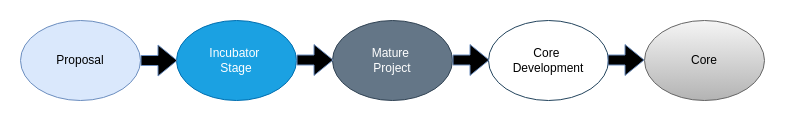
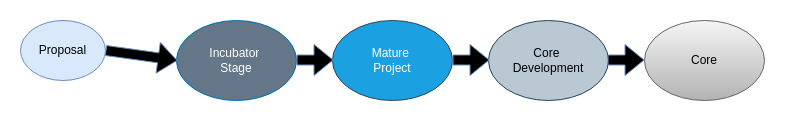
  <mxCell id="0" />
  <mxCell id="1" parent="0" />
- <mxCell id="2" value="Proposal" style="ellipse;whiteSpace=wrap;html=1;fillColor=#dae8fc;strokeColor=#6c8ebf;" vertex="1" parent="1"><mxGeometry x="20" y="20" width="120" height="80" as="geometry" /></mxCell>
+ <mxCell id="2" value="Proposal" style="ellipse;whiteSpace=wrap;html=1;fillColor=#dae8fc;strokeColor=#6c8ebf;" vertex="1" parent="1"><mxGeometry x="20" y="20" width="85" height="60" as="geometry" /></mxCell>
  <mxCell id="3" value="" style="edgeStyle=orthogonalEdgeStyle;rounded=0;orthogonalLoop=1;jettySize=auto;html=1;dashed=1;" edge="1" parent="1" source="4" target="2"><mxGeometry relative="1" as="geometry" /></mxCell>
- <mxCell id="4" value="Incubator&amp;nbsp;&lt;div&gt;Stage&lt;/div&gt;" style="ellipse;whiteSpace=wrap;html=1;fillColor=#1ba1e2;fontColor=#ffffff;strokeColor=#006EAF;" vertex="1" parent="1"><mxGeometry x="176" y="20" width="120" height="80" as="geometry" /></mxCell>
+ <mxCell id="4" value="Incubator&amp;nbsp;&lt;div&gt;Stage&lt;/div&gt;" style="ellipse;whiteSpace=wrap;html=1;fillColor=#647687;fontColor=#ffffff;strokeColor=#006EAF;" vertex="1" parent="1"><mxGeometry x="176" y="20" width="120" height="80" as="geometry" /></mxCell>
  <mxCell id="5" value="" style="edgeStyle=orthogonalEdgeStyle;rounded=0;orthogonalLoop=1;jettySize=auto;html=1;" edge="1" parent="1" source="6"><mxGeometry relative="1" as="geometry"><mxPoint x="532" y="60" as="targetPoint" /></mxGeometry></mxCell>
- <mxCell id="6" value="Mature&amp;nbsp;&lt;div&gt;Project&lt;/div&gt;" style="ellipse;whiteSpace=wrap;html=1;fillColor=#647687;fontColor=#ffffff;strokeColor=#314354;" vertex="1" parent="1"><mxGeometry x="332" y="20" width="120" height="80" as="geometry" /></mxCell>
- <mxCell id="7" value="Core&amp;nbsp;&lt;div&gt;Development&lt;/div&gt;" style="ellipse;whiteSpace=wrap;html=1;fillColor=#ffffff;strokeColor=#23445d;" vertex="1" parent="1"><mxGeometry x="488" y="20" width="120" height="80" as="geometry" /></mxCell>
+ <mxCell id="6" value="Mature&amp;nbsp;&lt;div&gt;Project&lt;/div&gt;" style="ellipse;whiteSpace=wrap;html=1;fillColor=#1ba1e2;fontColor=#ffffff;strokeColor=#314354;" vertex="1" parent="1"><mxGeometry x="332" y="20" width="120" height="80" as="geometry" /></mxCell>
+ <mxCell id="7" value="Core&amp;nbsp;&lt;div&gt;Development&lt;/div&gt;" style="ellipse;whiteSpace=wrap;html=1;fillColor=#bac8d3;strokeColor=#23445d;" vertex="1" parent="1"><mxGeometry x="488" y="20" width="120" height="80" as="geometry" /></mxCell>
  <mxCell id="8" value="Core" style="ellipse;whiteSpace=wrap;html=1;fillColor=#f5f5f5;gradientColor=#b3b3b3;strokeColor=#666666;" vertex="1" parent="1"><mxGeometry x="644" y="20" width="120" height="80" as="geometry" /></mxCell>
  <mxCell id="9" value="" style="shape=flexArrow;endArrow=classic;html=1;rounded=0;exitX=1;exitY=0.5;exitDx=0;exitDy=0;fillColor=#000000;strokeColor=#6c8ebf;" edge="1" parent="1" source="2"><mxGeometry width="50" height="50" relative="1" as="geometry"><mxPoint x="519" y="121" as="sourcePoint" /><mxPoint x="177" y="60" as="targetPoint" /></mxGeometry></mxCell>
  <mxCell id="10" value="" style="shape=flexArrow;endArrow=classic;html=1;rounded=0;exitX=1;exitY=0.5;exitDx=0;exitDy=0;fillColor=#000000;strokeColor=#6c8ebf;" edge="1" parent="1"><mxGeometry width="50" height="50" relative="1" as="geometry"><mxPoint x="452" y="59.5" as="sourcePoint" /><mxPoint x="489" y="59.5" as="targetPoint" /></mxGeometry></mxCell>
  <mxCell id="11" value="" style="shape=flexArrow;endArrow=classic;html=1;rounded=0;exitX=1;exitY=0.5;exitDx=0;exitDy=0;fillColor=#000000;strokeColor=#6c8ebf;" edge="1" parent="1"><mxGeometry width="50" height="50" relative="1" as="geometry"><mxPoint x="607" y="59.5" as="sourcePoint" /><mxPoint x="644" y="59.5" as="targetPoint" /></mxGeometry></mxCell>
  <mxCell id="12" value="" style="shape=flexArrow;endArrow=classic;html=1;rounded=0;exitX=1;exitY=0.5;exitDx=0;exitDy=0;fillColor=#000000;strokeColor=#6c8ebf;" edge="1" parent="1"><mxGeometry width="50" height="50" relative="1" as="geometry"><mxPoint x="296" y="59.5" as="sourcePoint" /><mxPoint x="333" y="59.5" as="targetPoint" /></mxGeometry></mxCell>
